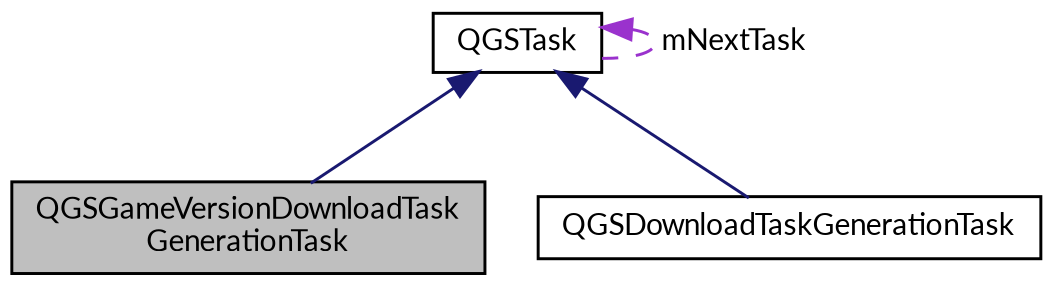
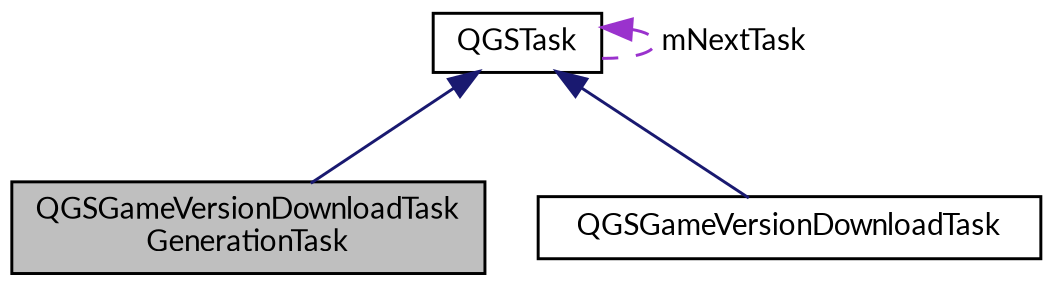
  digraph {
    fontname=Lato
    node [color=black fillcolor=white fontname=Lato fontsize=10 shape=record style=filled]
    edge [color=midnightblue dir=back fontname=Lato fontsize=10 labelfontname=Helvetica labelfontsize=10 style=solid]
    n1 [fillcolor=grey75 fontcolor=black height=0.2 label="QGSGameVersionDownloadTask\lGenerationTask" width=0.4]
-   n2 [height=0.2 label=QGSDownloadTaskGenerationTask width=0.4]
+   n2 [height=0.2 label=QGSGameVersionDownloadTask width=0.4]
    n3 [height=0.2 label=QGSTask width=0.4]
    n3 -> n1
    n3 -> n2
    n3 -> n3 [color=darkorchid3 label=" mNextTask" style=dashed]
  }
